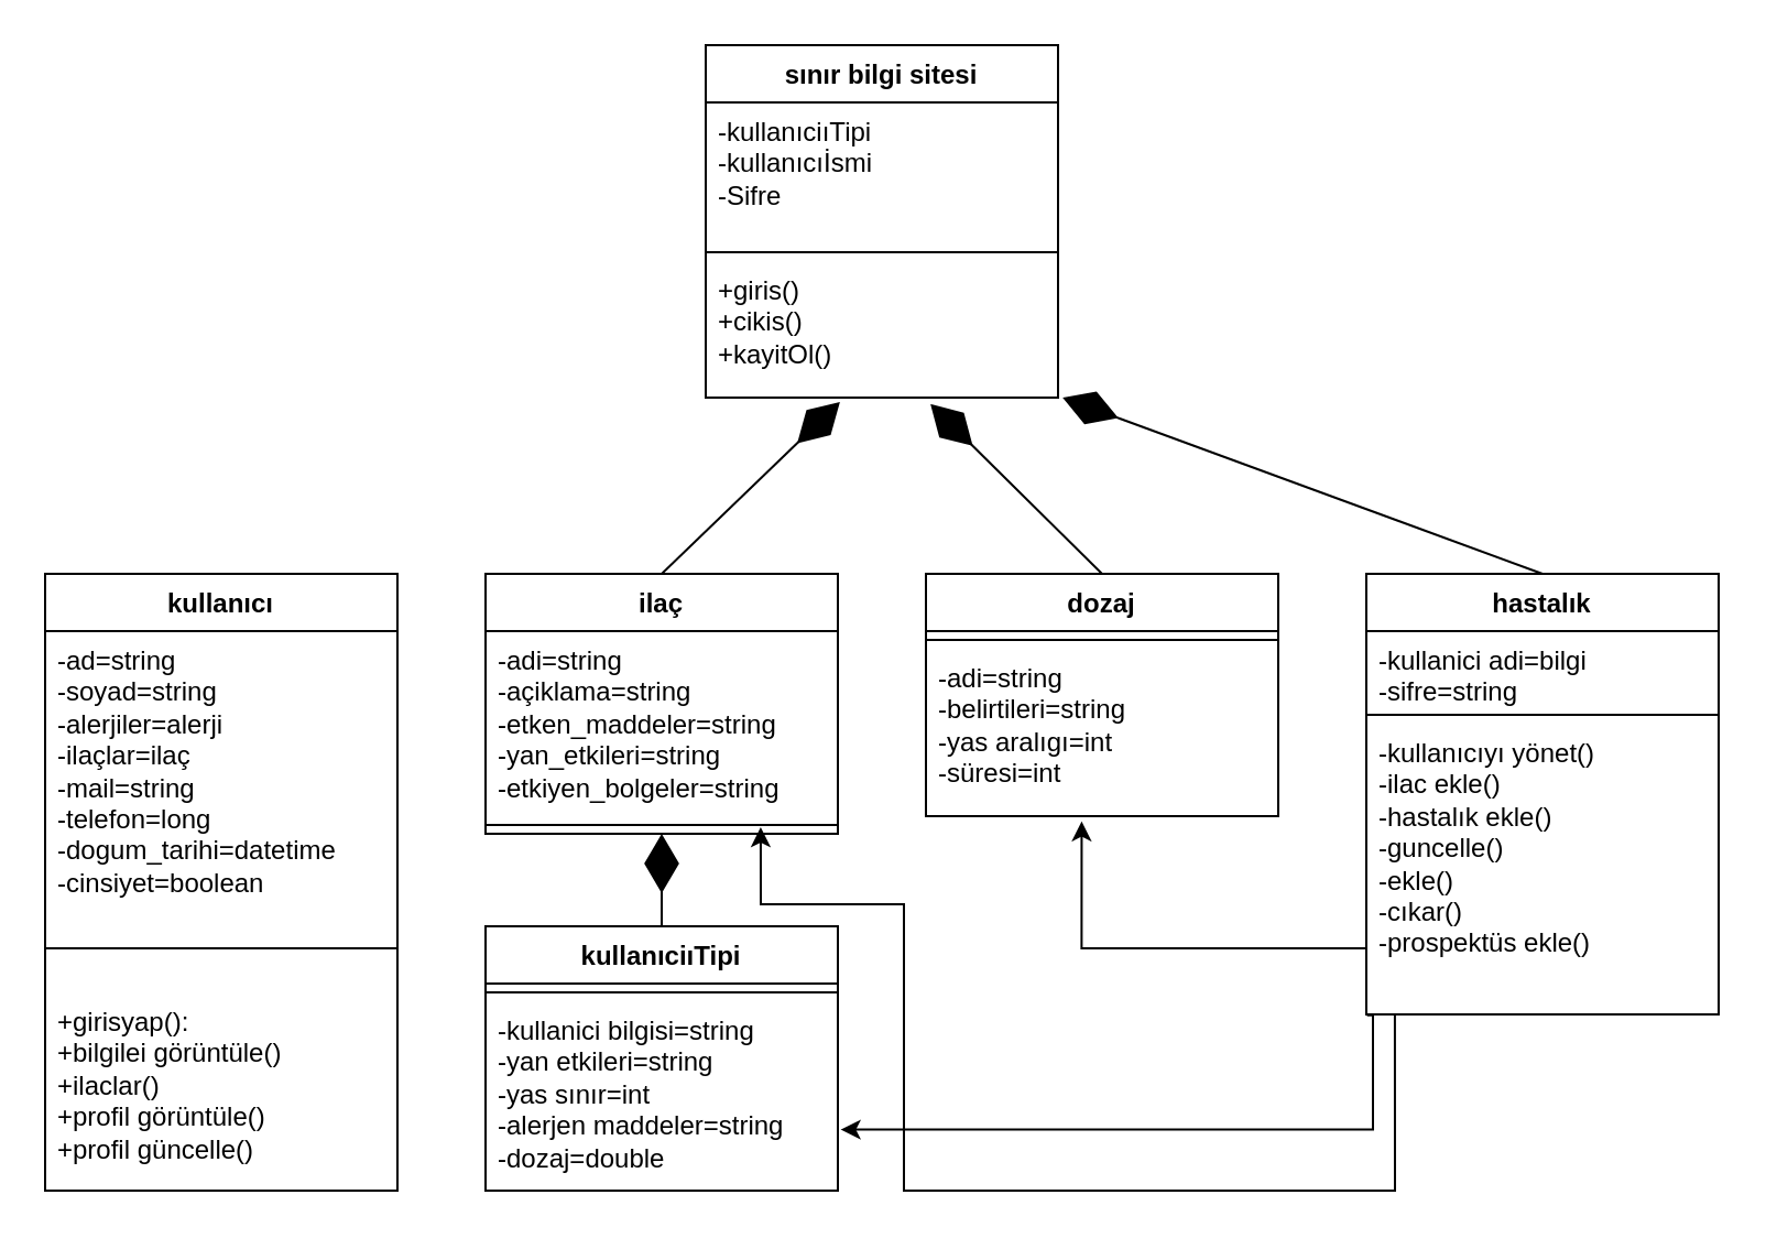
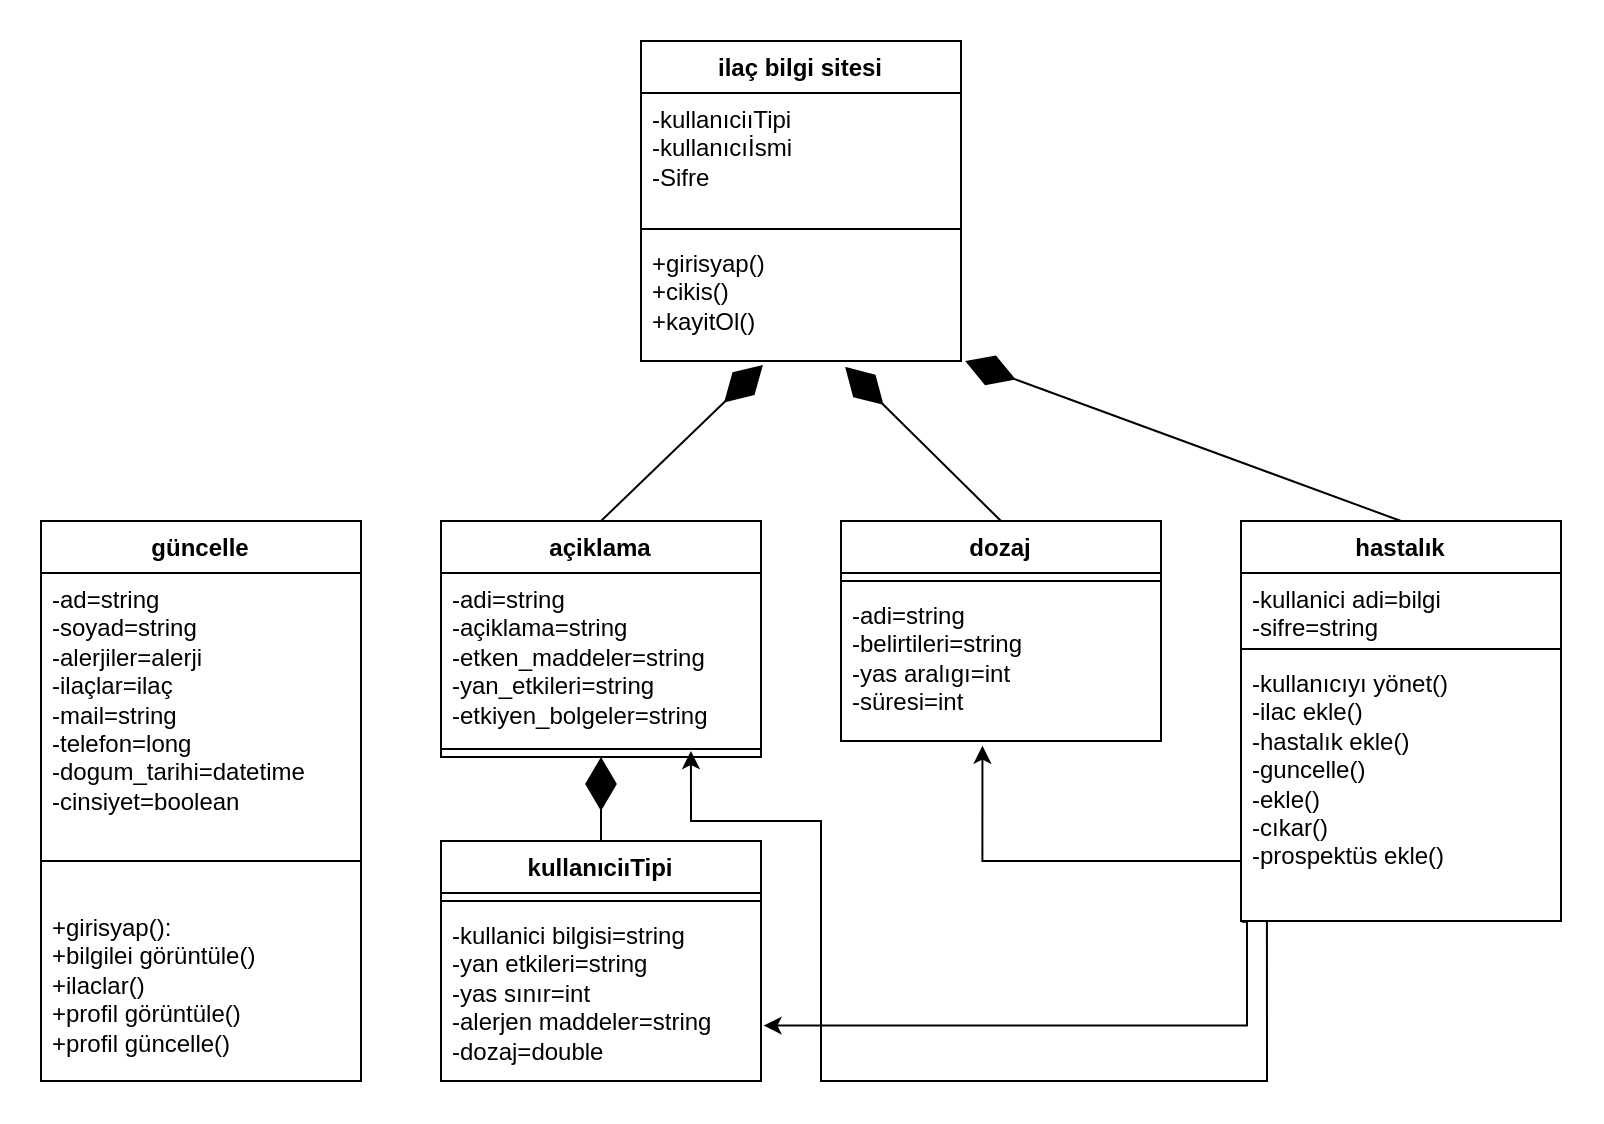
  <mxCell id="0" />
  <mxCell id="1" parent="0" />
- <mxCell id="2" value="kullanıcı" style="swimlane;fontStyle=1;align=center;verticalAlign=top;childLayout=stackLayout;horizontal=1;startSize=26;horizontalStack=0;resizeParent=1;resizeParentMax=0;resizeLast=0;collapsible=1;marginBottom=0;whiteSpace=wrap;html=1;" parent="1" vertex="1"><mxGeometry x="20" y="260" width="160" height="280" as="geometry" /></mxCell>
+ <mxCell id="2" value="güncelle" style="swimlane;fontStyle=1;align=center;verticalAlign=top;childLayout=stackLayout;horizontal=1;startSize=26;horizontalStack=0;resizeParent=1;resizeParentMax=0;resizeLast=0;collapsible=1;marginBottom=0;whiteSpace=wrap;html=1;" parent="1" vertex="1"><mxGeometry x="20" y="260" width="160" height="280" as="geometry" /></mxCell>
  <mxCell id="3" value="-ad=string&lt;br&gt;-soyad=string&lt;br&gt;-alerjiler=alerji&lt;br&gt;-ilaçlar=ilaç&lt;br&gt;-mail=string&lt;br&gt;-telefon=long&lt;br&gt;-dogum_tarihi=datetime&lt;br&gt;-cinsiyet=boolean" style="text;strokeColor=none;fillColor=none;align=left;verticalAlign=top;spacingLeft=4;spacingRight=4;overflow=hidden;rotatable=0;points=[[0,0.5],[1,0.5]];portConstraint=eastwest;whiteSpace=wrap;html=1;" parent="2" vertex="1"><mxGeometry y="26" width="160" height="124" as="geometry" /></mxCell>
  <mxCell id="4" value="" style="line;strokeWidth=1;fillColor=none;align=left;verticalAlign=middle;spacingTop=-1;spacingLeft=3;spacingRight=3;rotatable=0;labelPosition=right;points=[];portConstraint=eastwest;strokeColor=inherit;" parent="2" vertex="1"><mxGeometry y="150" width="160" height="40" as="geometry" /></mxCell>
  <mxCell id="5" value="+girisyap():&lt;br&gt;+bilgilei görüntüle()&lt;br&gt;+ilaclar()&lt;br&gt;+profil görüntüle()&lt;br&gt;+profil güncelle()" style="text;strokeColor=none;fillColor=none;align=left;verticalAlign=top;spacingLeft=4;spacingRight=4;overflow=hidden;rotatable=0;points=[[0,0.5],[1,0.5]];portConstraint=eastwest;whiteSpace=wrap;html=1;" parent="2" vertex="1"><mxGeometry y="190" width="160" height="90" as="geometry" /></mxCell>
  <mxCell id="6" value="hastalık" style="swimlane;fontStyle=1;align=center;verticalAlign=top;childLayout=stackLayout;horizontal=1;startSize=26;horizontalStack=0;resizeParent=1;resizeParentMax=0;resizeLast=0;collapsible=1;marginBottom=0;whiteSpace=wrap;html=1;" parent="1" vertex="1"><mxGeometry x="620" y="260" width="160" height="200" as="geometry" /></mxCell>
  <mxCell id="7" value="-kullanici adi=bilgi&lt;br&gt;-sifre=string" style="text;strokeColor=none;fillColor=none;align=left;verticalAlign=top;spacingLeft=4;spacingRight=4;overflow=hidden;rotatable=0;points=[[0,0.5],[1,0.5]];portConstraint=eastwest;whiteSpace=wrap;html=1;" parent="6" vertex="1"><mxGeometry y="26" width="160" height="34" as="geometry" /></mxCell>
  <mxCell id="8" value="" style="line;strokeWidth=1;fillColor=none;align=left;verticalAlign=middle;spacingTop=-1;spacingLeft=3;spacingRight=3;rotatable=0;labelPosition=right;points=[];portConstraint=eastwest;strokeColor=inherit;" parent="6" vertex="1"><mxGeometry y="60" width="160" height="8" as="geometry" /></mxCell>
  <mxCell id="9" value="-kullanıcıyı yönet()&lt;br&gt;-ilac ekle()&lt;br&gt;-hastalık ekle()&lt;br&gt;-guncelle()&lt;br&gt;-ekle()&lt;br&gt;-cıkar()&lt;br&gt;-prospektüs ekle()" style="text;strokeColor=none;fillColor=none;align=left;verticalAlign=top;spacingLeft=4;spacingRight=4;overflow=hidden;rotatable=0;points=[[0,0.5],[1,0.5]];portConstraint=eastwest;whiteSpace=wrap;html=1;" parent="6" vertex="1"><mxGeometry y="68" width="160" height="132" as="geometry" /></mxCell>
  <mxCell id="10" value="dozaj" style="swimlane;fontStyle=1;align=center;verticalAlign=top;childLayout=stackLayout;horizontal=1;startSize=26;horizontalStack=0;resizeParent=1;resizeParentMax=0;resizeLast=0;collapsible=1;marginBottom=0;whiteSpace=wrap;html=1;" parent="1" vertex="1"><mxGeometry x="420" y="260" width="160" height="110" as="geometry" /></mxCell>
  <mxCell id="11" value="" style="line;strokeWidth=1;fillColor=none;align=left;verticalAlign=middle;spacingTop=-1;spacingLeft=3;spacingRight=3;rotatable=0;labelPosition=right;points=[];portConstraint=eastwest;strokeColor=inherit;" parent="10" vertex="1"><mxGeometry y="26" width="160" height="8" as="geometry" /></mxCell>
  <mxCell id="12" value="-adi=string&lt;br&gt;-belirtileri=string&lt;br&gt;-yas aralıgı=int&lt;br&gt;-süresi=int" style="text;strokeColor=none;fillColor=none;align=left;verticalAlign=top;spacingLeft=4;spacingRight=4;overflow=hidden;rotatable=0;points=[[0,0.5],[1,0.5]];portConstraint=eastwest;whiteSpace=wrap;html=1;" parent="10" vertex="1"><mxGeometry y="34" width="160" height="76" as="geometry" /></mxCell>
  <mxCell id="13" value="kullanıciıTipi" style="swimlane;fontStyle=1;align=center;verticalAlign=top;childLayout=stackLayout;horizontal=1;startSize=26;horizontalStack=0;resizeParent=1;resizeParentMax=0;resizeLast=0;collapsible=1;marginBottom=0;whiteSpace=wrap;html=1;" parent="1" vertex="1"><mxGeometry x="220" y="420" width="160" height="120" as="geometry" /></mxCell>
  <mxCell id="14" value="" style="line;strokeWidth=1;fillColor=none;align=left;verticalAlign=middle;spacingTop=-1;spacingLeft=3;spacingRight=3;rotatable=0;labelPosition=right;points=[];portConstraint=eastwest;strokeColor=inherit;" parent="13" vertex="1"><mxGeometry y="26" width="160" height="8" as="geometry" /></mxCell>
  <mxCell id="15" value="-kullanici bilgisi=string&lt;br&gt;-yan etkileri=string&amp;nbsp;&lt;br&gt;-yas sınır=int&lt;br&gt;-alerjen maddeler=string&lt;br&gt;-dozaj=double" style="text;strokeColor=none;fillColor=none;align=left;verticalAlign=top;spacingLeft=4;spacingRight=4;overflow=hidden;rotatable=0;points=[[0,0.5],[1,0.5]];portConstraint=eastwest;whiteSpace=wrap;html=1;" parent="13" vertex="1"><mxGeometry y="34" width="160" height="86" as="geometry" /></mxCell>
- <mxCell id="16" value="sınır bilgi sitesi" style="swimlane;fontStyle=1;align=center;verticalAlign=top;childLayout=stackLayout;horizontal=1;startSize=26;horizontalStack=0;resizeParent=1;resizeParentMax=0;resizeLast=0;collapsible=1;marginBottom=0;whiteSpace=wrap;html=1;" parent="1" vertex="1"><mxGeometry x="320" y="20" width="160" height="160" as="geometry" /></mxCell>
+ <mxCell id="16" value="ilaç bilgi sitesi" style="swimlane;fontStyle=1;align=center;verticalAlign=top;childLayout=stackLayout;horizontal=1;startSize=26;horizontalStack=0;resizeParent=1;resizeParentMax=0;resizeLast=0;collapsible=1;marginBottom=0;whiteSpace=wrap;html=1;" parent="1" vertex="1"><mxGeometry x="320" y="20" width="160" height="160" as="geometry" /></mxCell>
  <mxCell id="17" value="-kullanıciıTipi&lt;br&gt;-kullanıcıİsmi&lt;br&gt;-Sifre" style="text;strokeColor=none;fillColor=none;align=left;verticalAlign=top;spacingLeft=4;spacingRight=4;overflow=hidden;rotatable=0;points=[[0,0.5],[1,0.5]];portConstraint=eastwest;whiteSpace=wrap;html=1;" parent="16" vertex="1"><mxGeometry y="26" width="160" height="64" as="geometry" /></mxCell>
  <mxCell id="18" value="" style="line;strokeWidth=1;fillColor=none;align=left;verticalAlign=middle;spacingTop=-1;spacingLeft=3;spacingRight=3;rotatable=0;labelPosition=right;points=[];portConstraint=eastwest;strokeColor=inherit;" parent="16" vertex="1"><mxGeometry y="90" width="160" height="8" as="geometry" /></mxCell>
- <mxCell id="19" value="+giris()&lt;br&gt;+cikis()&lt;br&gt;+kayitOl()" style="text;strokeColor=none;fillColor=none;align=left;verticalAlign=top;spacingLeft=4;spacingRight=4;overflow=hidden;rotatable=0;points=[[0,0.5],[1,0.5]];portConstraint=eastwest;whiteSpace=wrap;html=1;" parent="16" vertex="1"><mxGeometry y="98" width="160" height="62" as="geometry" /></mxCell>
- <mxCell id="20" value="ilaç" style="swimlane;fontStyle=1;align=center;verticalAlign=top;childLayout=stackLayout;horizontal=1;startSize=26;horizontalStack=0;resizeParent=1;resizeParentMax=0;resizeLast=0;collapsible=1;marginBottom=0;whiteSpace=wrap;html=1;" parent="1" vertex="1"><mxGeometry x="220" y="260" width="160" height="118" as="geometry" /></mxCell>
+ <mxCell id="19" value="+girisyap()&lt;br&gt;+cikis()&lt;br&gt;+kayitOl()" style="text;strokeColor=none;fillColor=none;align=left;verticalAlign=top;spacingLeft=4;spacingRight=4;overflow=hidden;rotatable=0;points=[[0,0.5],[1,0.5]];portConstraint=eastwest;whiteSpace=wrap;html=1;" parent="16" vertex="1"><mxGeometry y="98" width="160" height="62" as="geometry" /></mxCell>
+ <mxCell id="20" value="açiklama" style="swimlane;fontStyle=1;align=center;verticalAlign=top;childLayout=stackLayout;horizontal=1;startSize=26;horizontalStack=0;resizeParent=1;resizeParentMax=0;resizeLast=0;collapsible=1;marginBottom=0;whiteSpace=wrap;html=1;" parent="1" vertex="1"><mxGeometry x="220" y="260" width="160" height="118" as="geometry" /></mxCell>
  <mxCell id="21" value="-adi=string&lt;br&gt;-açiklama=string&lt;br&gt;-etken_maddeler=string&lt;br&gt;-yan_etkileri=string&lt;br&gt;-etkiyen_bolgeler=string" style="text;strokeColor=none;fillColor=none;align=left;verticalAlign=top;spacingLeft=4;spacingRight=4;overflow=hidden;rotatable=0;points=[[0,0.5],[1,0.5]];portConstraint=eastwest;whiteSpace=wrap;html=1;" parent="20" vertex="1"><mxGeometry y="26" width="160" height="84" as="geometry" /></mxCell>
  <mxCell id="22" value="" style="line;strokeWidth=1;fillColor=none;align=left;verticalAlign=middle;spacingTop=-1;spacingLeft=3;spacingRight=3;rotatable=0;labelPosition=right;points=[];portConstraint=eastwest;strokeColor=inherit;" parent="20" vertex="1"><mxGeometry y="110" width="160" height="8" as="geometry" /></mxCell>
  <mxCell id="23" value="" style="endArrow=diamondThin;endFill=1;endSize=24;html=1;rounded=0;exitX=0.5;exitY=0;exitDx=0;exitDy=0;entryX=0.381;entryY=1.032;entryDx=0;entryDy=0;entryPerimeter=0;" parent="1" target="19" edge="1"><mxGeometry width="160" relative="1" as="geometry"><mxPoint x="300" y="260" as="sourcePoint" /><mxPoint x="380" y="190" as="targetPoint" /></mxGeometry></mxCell>
  <mxCell id="24" value="" style="endArrow=diamondThin;endFill=1;endSize=24;html=1;rounded=0;exitX=0.5;exitY=0;exitDx=0;exitDy=0;entryX=0.638;entryY=1.048;entryDx=0;entryDy=0;entryPerimeter=0;" parent="1" target="19" edge="1"><mxGeometry width="160" relative="1" as="geometry"><mxPoint x="484" y="260" as="sourcePoint" /><mxPoint x="570" y="182" as="targetPoint" /><Array as="points"><mxPoint x="500" y="260" /></Array></mxGeometry></mxCell>
  <mxCell id="25" value="" style="endArrow=diamondThin;endFill=1;endSize=24;html=1;rounded=0;exitX=0.5;exitY=0;exitDx=0;exitDy=0;entryX=1.013;entryY=1;entryDx=0;entryDy=0;entryPerimeter=0;" parent="1" target="19" edge="1"><mxGeometry width="160" relative="1" as="geometry"><mxPoint x="700" y="260" as="sourcePoint" /><mxPoint x="920" y="179" as="targetPoint" /></mxGeometry></mxCell>
  <mxCell id="26" value="" style="endArrow=diamondThin;endFill=1;endSize=24;html=1;rounded=0;exitX=0.5;exitY=0;exitDx=0;exitDy=0;entryX=0.5;entryY=1;entryDx=0;entryDy=0;" parent="1" source="13" target="20" edge="1"><mxGeometry width="160" relative="1" as="geometry"><mxPoint x="120" y="280" as="sourcePoint" /><mxPoint x="300" y="380" as="targetPoint" /></mxGeometry></mxCell>
  <mxCell id="27" style="edgeStyle=orthogonalEdgeStyle;rounded=0;orthogonalLoop=1;jettySize=auto;html=1;entryX=1.008;entryY=0.678;entryDx=0;entryDy=0;entryPerimeter=0;exitX=0.002;exitY=1.003;exitDx=0;exitDy=0;exitPerimeter=0;" parent="1" source="9" target="15" edge="1"><mxGeometry relative="1" as="geometry"><mxPoint x="510" y="410" as="targetPoint" /><mxPoint x="640" y="470" as="sourcePoint" /><Array as="points"><mxPoint x="623" y="460" /><mxPoint x="623" y="512" /></Array></mxGeometry></mxCell>
  <mxCell id="28" style="edgeStyle=orthogonalEdgeStyle;rounded=0;orthogonalLoop=1;jettySize=auto;html=1;exitX=0;exitY=0.5;exitDx=0;exitDy=0;entryX=0.442;entryY=1.031;entryDx=0;entryDy=0;entryPerimeter=0;" parent="1" source="9" target="12" edge="1"><mxGeometry relative="1" as="geometry"><mxPoint x="500" y="394" as="targetPoint" /><Array as="points"><mxPoint x="620" y="430" /><mxPoint x="491" y="430" /></Array></mxGeometry></mxCell>
  <mxCell id="29" style="edgeStyle=orthogonalEdgeStyle;rounded=0;orthogonalLoop=1;jettySize=auto;html=1;exitX=0.081;exitY=1;exitDx=0;exitDy=0;exitPerimeter=0;entryX=0.781;entryY=0.625;entryDx=0;entryDy=0;entryPerimeter=0;" parent="1" source="9" edge="1" target="22"><mxGeometry relative="1" as="geometry"><mxPoint x="350" y="340" as="targetPoint" /><mxPoint x="633" y="472.95" as="sourcePoint" /><Array as="points"><mxPoint x="633" y="540" /><mxPoint x="410" y="540" /><mxPoint x="410" y="410" /><mxPoint x="345" y="410" /></Array></mxGeometry></mxCell>
